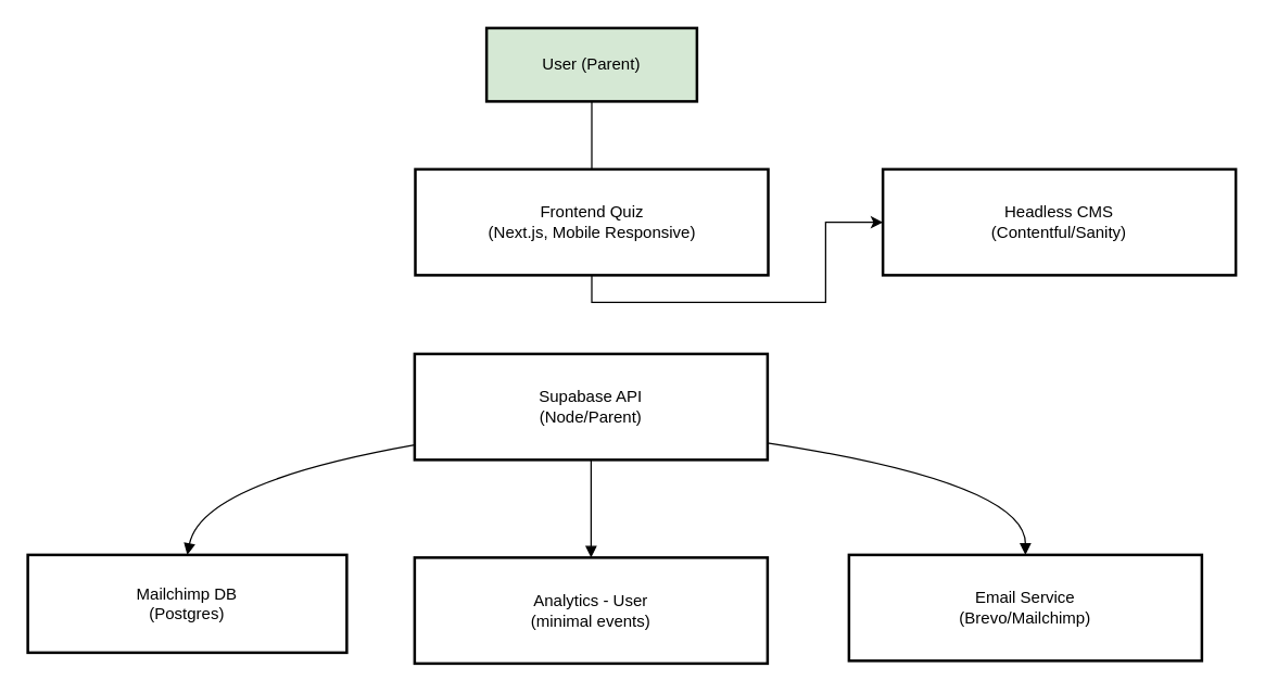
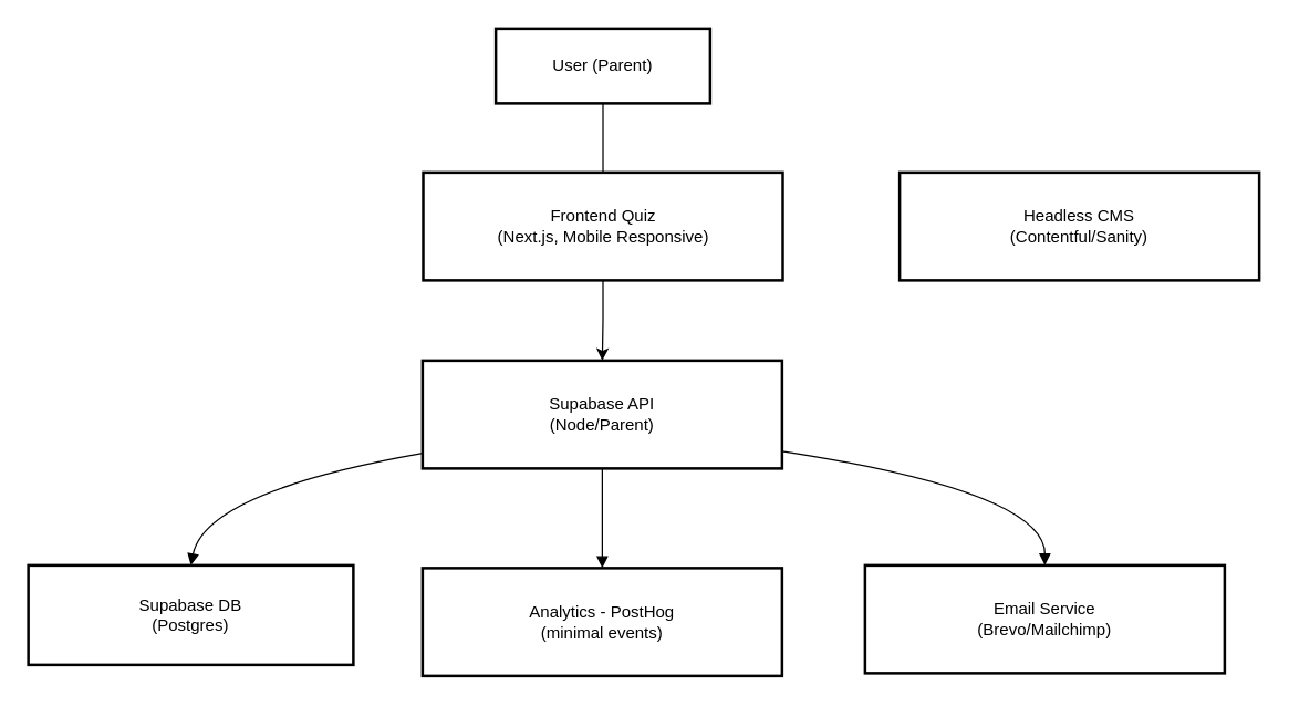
  <mxCell id="0" />
  <mxCell id="1" parent="0" />
- <mxCell id="2" value="User (Parent)" style="whiteSpace=wrap;strokeWidth=2;fillColor=#d5e8d4;" vertex="1" parent="1"><mxGeometry x="358" y="20" width="155" height="54" as="geometry" /></mxCell>
- <mxCell id="3" style="edgeStyle=orthogonalEdgeStyle;rounded=0;orthogonalLoop=1;jettySize=auto;html=1;exitX=0.5;exitY=1;exitDx=0;exitDy=0;" edge="1" parent="1" source="4" target="9"><mxGeometry relative="1" as="geometry" /></mxCell>
+ <mxCell id="2" value="User (Parent)" style="whiteSpace=wrap;strokeWidth=2;" vertex="1" parent="1"><mxGeometry x="358" y="20" width="155" height="54" as="geometry" /></mxCell>
+ <mxCell id="3" style="edgeStyle=orthogonalEdgeStyle;rounded=0;orthogonalLoop=1;jettySize=auto;html=1;exitX=0.5;exitY=1;exitDx=0;exitDy=0;entryX=0.5;entryY=0;entryDx=0;entryDy=0;" edge="1" parent="1" source="4" target="5"><mxGeometry relative="1" as="geometry" /></mxCell>
  <mxCell id="4" value="Frontend Quiz&#10;(Next.js, Mobile Responsive)" style="whiteSpace=wrap;strokeWidth=2;" vertex="1" parent="1"><mxGeometry x="305.5" y="124" width="260" height="78" as="geometry" /></mxCell>
  <mxCell id="5" value="Supabase API&#10;(Node/Parent)" style="whiteSpace=wrap;strokeWidth=2;" vertex="1" parent="1"><mxGeometry x="305" y="260" width="260" height="78" as="geometry" /></mxCell>
- <mxCell id="6" value="Mailchimp DB&#10;(Postgres)" style="whiteSpace=wrap;strokeWidth=2;" vertex="1" parent="1"><mxGeometry x="20" y="408" width="235" height="72" as="geometry" /></mxCell>
- <mxCell id="7" value="Analytics - User&#10;(minimal events)" style="whiteSpace=wrap;strokeWidth=2;" vertex="1" parent="1"><mxGeometry x="305" y="410" width="260" height="78" as="geometry" /></mxCell>
+ <mxCell id="6" value="Supabase DB&#10;(Postgres)" style="whiteSpace=wrap;strokeWidth=2;" vertex="1" parent="1"><mxGeometry x="20" y="408" width="235" height="72" as="geometry" /></mxCell>
+ <mxCell id="7" value="Analytics - PostHog&#10;(minimal events)" style="whiteSpace=wrap;strokeWidth=2;" vertex="1" parent="1"><mxGeometry x="305" y="410" width="260" height="78" as="geometry" /></mxCell>
  <mxCell id="8" value="Email Service&#10;(Brevo/Mailchimp)" style="whiteSpace=wrap;strokeWidth=2;" vertex="1" parent="1"><mxGeometry x="625" y="408" width="260" height="78" as="geometry" /></mxCell>
  <mxCell id="9" value="Headless CMS&#10;(Contentful/Sanity)" style="whiteSpace=wrap;strokeWidth=2;" vertex="1" parent="1"><mxGeometry x="650" y="124" width="260" height="78" as="geometry" /></mxCell>
  <mxCell id="10" value="" style="curved=1;startArrow=none;endArrow=none;exitX=0.5;exitY=1;entryX=0.5;entryY=0;rounded=0;" edge="1" parent="1" source="2" target="4"><mxGeometry relative="1" as="geometry"><Array as="points" /></mxGeometry></mxCell>
  <mxCell id="11" value="" style="curved=1;startArrow=none;endArrow=block;exitX=0;exitY=0.86;entryX=0.5;entryY=0;rounded=0;" edge="1" parent="1" source="5" target="6"><mxGeometry relative="1" as="geometry"><Array as="points"><mxPoint x="148" y="355" /></Array></mxGeometry></mxCell>
  <mxCell id="12" value="" style="curved=1;startArrow=none;endArrow=block;exitX=0.5;exitY=1;entryX=0.5;entryY=0;rounded=0;" edge="1" parent="1" source="5" target="7"><mxGeometry relative="1" as="geometry"><Array as="points" /></mxGeometry></mxCell>
  <mxCell id="13" value="" style="curved=1;startArrow=none;endArrow=block;exitX=1;exitY=0.84;entryX=0.5;entryY=0;rounded=0;" edge="1" parent="1" source="5" target="8"><mxGeometry relative="1" as="geometry"><Array as="points"><mxPoint x="755" y="355" /></Array></mxGeometry></mxCell>
